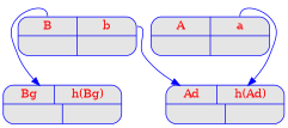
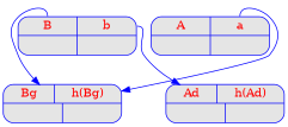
  digraph {
    node [color=blue fillcolor=grey90 fontcolor=red fontname="Times-Roman" fontsize=14 shape=record style="rounded, filled"]
    edge [color=blue tailport=d]
    n1 [label="{{<g> B | <d> b } | { <g> | <d> }}" width=2]
    n2 [label="{{<g> Bg | <d>  h(Bg) } | { <g>  | <d>  }}" width=2]
    n3 [label="{{<g> Ad | <d>  h(Ad) } | { <g>  | <d>  }}" width=2]
    n4 [label="{{<g> A | <d> a }| { <g> | <d> }}" width=2]
    n1 -> n2 [tailport=g]
    n1 -> n3
-   n4 -> n3
+   n4 -> n2
  }
